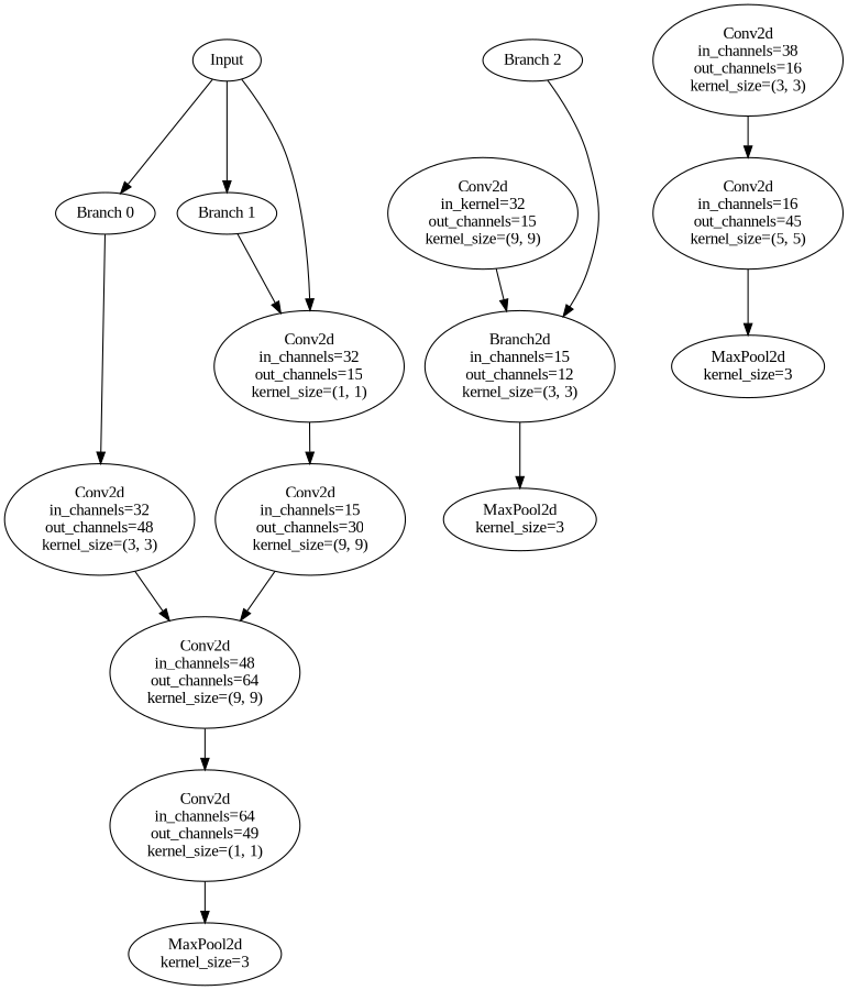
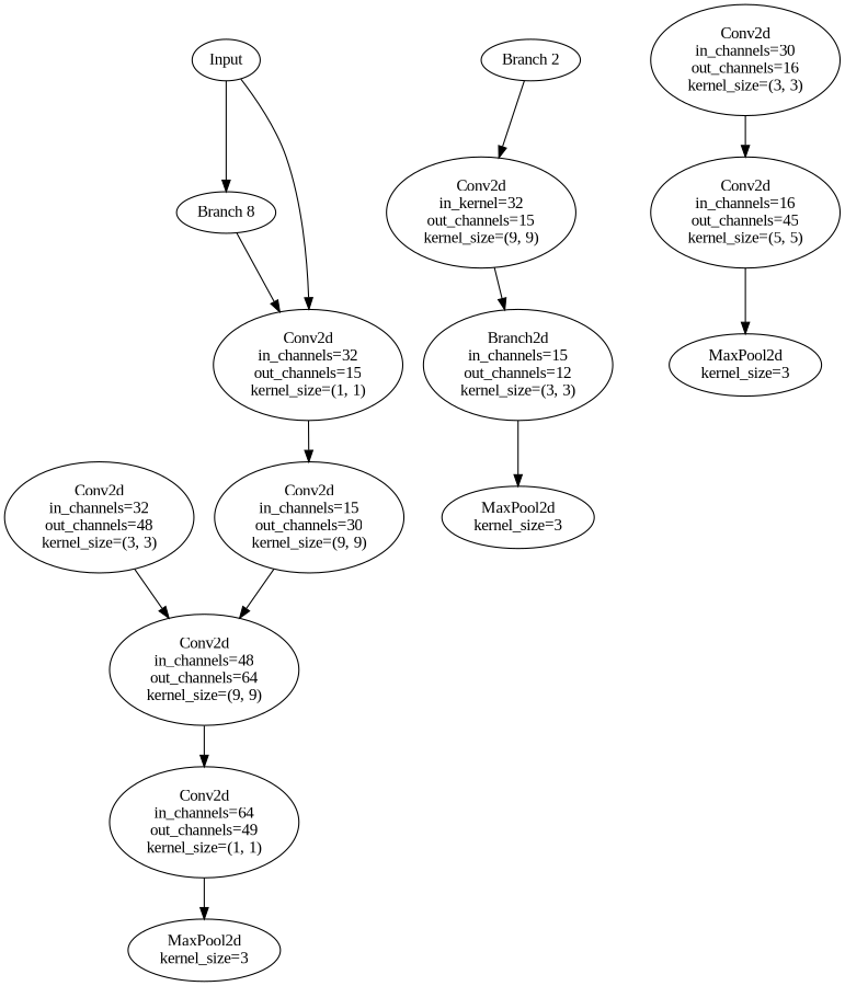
  digraph {
    fontname="Liberation Serif"
    node [fontname="Liberation Serif"]
    edge [fontname="Liberation Serif"]
    n1 [label=Input]
-   n2 [label="Branch 0"]
-   n3 [label="Branch 1"]
+   n3 [label="Branch 8"]
    n4 [label="Conv2d\nin_channels=32\nout_channels=15\nkernel_size=(1, 1)"]
    n5 [label="Conv2d\nin_channels=32\nout_channels=48\nkernel_size=(3, 3)"]
    n6 [label="Branch 2"]
    n7 [label="Conv2d\nin_kernel=32\nout_channels=15\nkernel_size=(9, 9)"]
    n8 [label="Conv2d\nin_channels=48\nout_channels=64\nkernel_size=(9, 9)"]
    n9 [label="Conv2d\nin_channels=64\nout_channels=49\nkernel_size=(1, 1)"]
    n10 [label="MaxPool2d\nkernel_size=3"]
    n11 [label="Conv2d\nin_channels=15\nout_channels=30\nkernel_size=(9, 9)"]
-   n12 [label="Conv2d\nin_channels=38\nout_channels=16\nkernel_size=(3, 3)"]
+   n12 [label="Conv2d\nin_channels=30\nout_channels=16\nkernel_size=(3, 3)"]
    n13 [label="Conv2d\nin_channels=16\nout_channels=45\nkernel_size=(5, 5)"]
    n14 [label="MaxPool2d\nkernel_size=3"]
    n15 [label="Branch2d\nin_channels=15\nout_channels=12\nkernel_size=(3, 3)"]
    n16 [label="MaxPool2d\nkernel_size=3"]
-   n1 -> n2
    n1 -> n3
    n1 -> n4
-   n2 -> n5
    n3 -> n4
    n4 -> n11
    n5 -> n8
-   n6 -> n15
+   n6 -> n7
    n7 -> n15
    n8 -> n9
    n9 -> n10
    n11 -> n8
    n12 -> n13
    n13 -> n14
    n15 -> n16
  }
